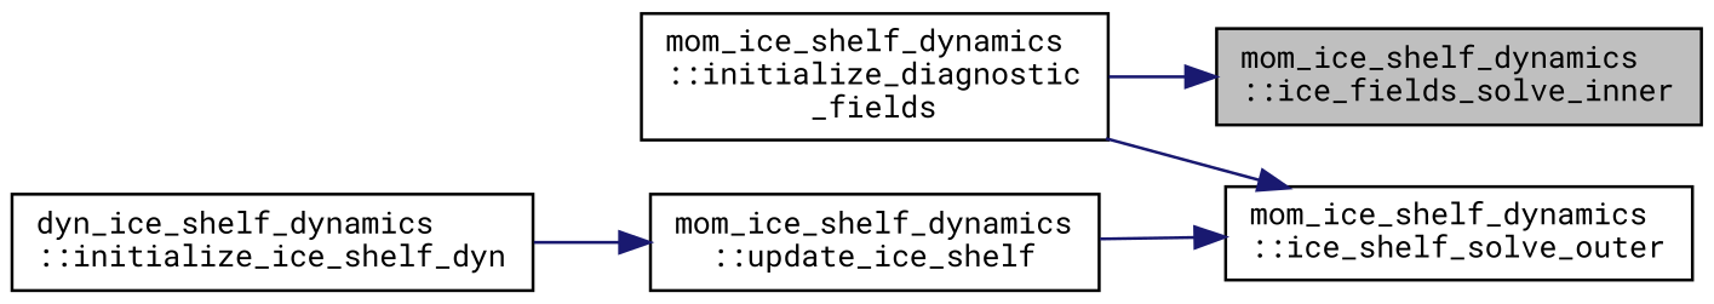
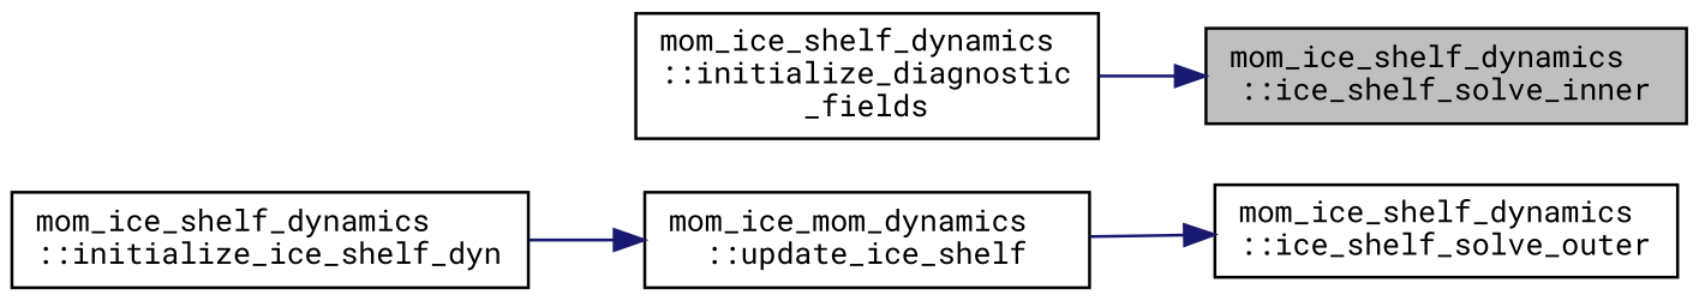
  digraph {
    fontname="Roboto Mono"
    rankdir=RL
    node [color=black fillcolor=white fontname="Roboto Mono" fontsize=10 shape=record style=filled]
    edge [color=midnightblue dir=back fontname="Roboto Mono" fontsize=10 labelfontname=Helvetica labelfontsize=10 style=solid]
-   n1 [fillcolor=grey75 fontcolor=black height=0.2 label="mom_ice_shelf_dynamics\l::ice_fields_solve_inner" width=0.4]
+   n1 [fillcolor=grey75 fontcolor=black height=0.2 label="mom_ice_shelf_dynamics\l::ice_shelf_solve_inner" width=0.4]
    n2 [height=0.2 label="mom_ice_shelf_dynamics\l::initialize_diagnostic\l_fields" width=0.4]
    n3 [height=0.2 label="mom_ice_shelf_dynamics\l::ice_shelf_solve_outer" width=0.4]
-   n4 [height=0.2 label="mom_ice_shelf_dynamics\l::update_ice_shelf" width=0.4]
-   n5 [height=0.2 label="dyn_ice_shelf_dynamics\l::initialize_ice_shelf_dyn" width=0.4]
+   n4 [height=0.2 label="mom_ice_mom_dynamics\l::update_ice_shelf" width=0.4]
+   n5 [height=0.2 label="mom_ice_shelf_dynamics\l::initialize_ice_shelf_dyn" width=0.4]
    n1 -> n2
-   n3 -> n2
    n3 -> n4
    n4 -> n5
  }
